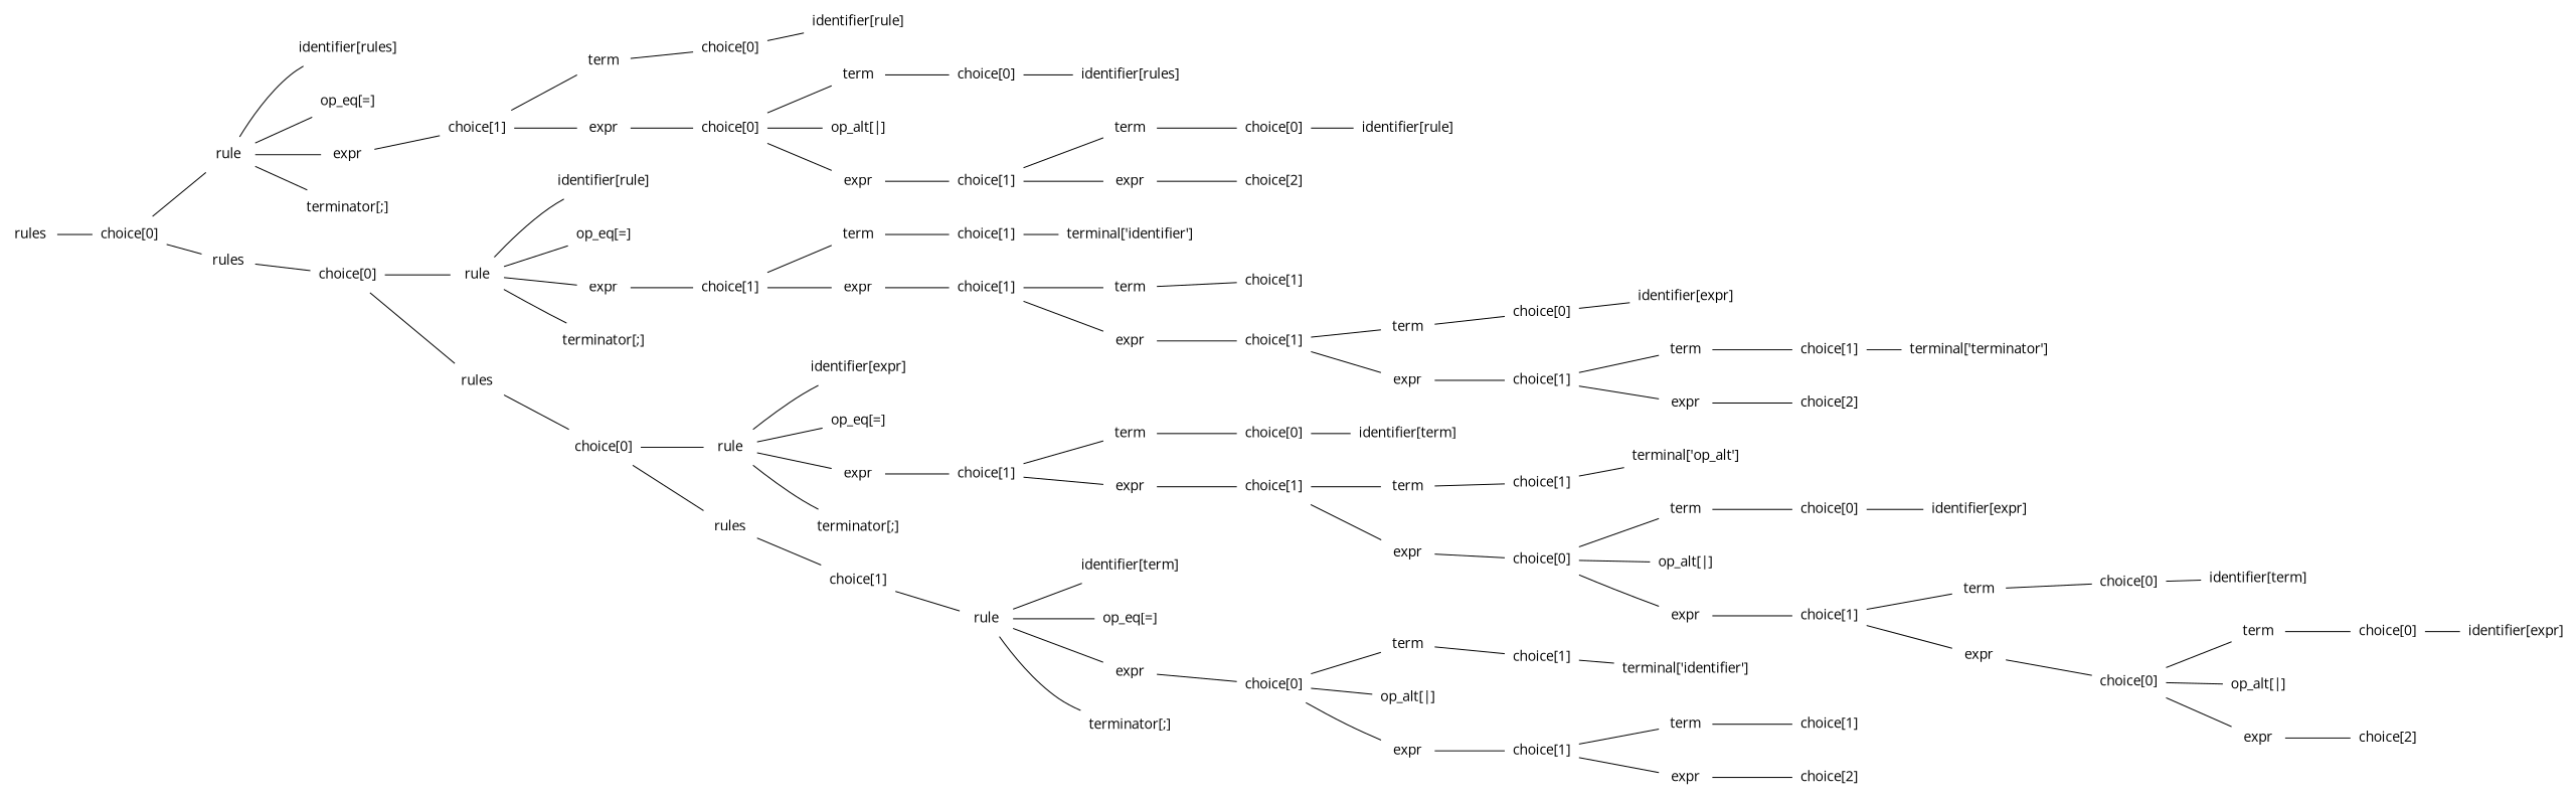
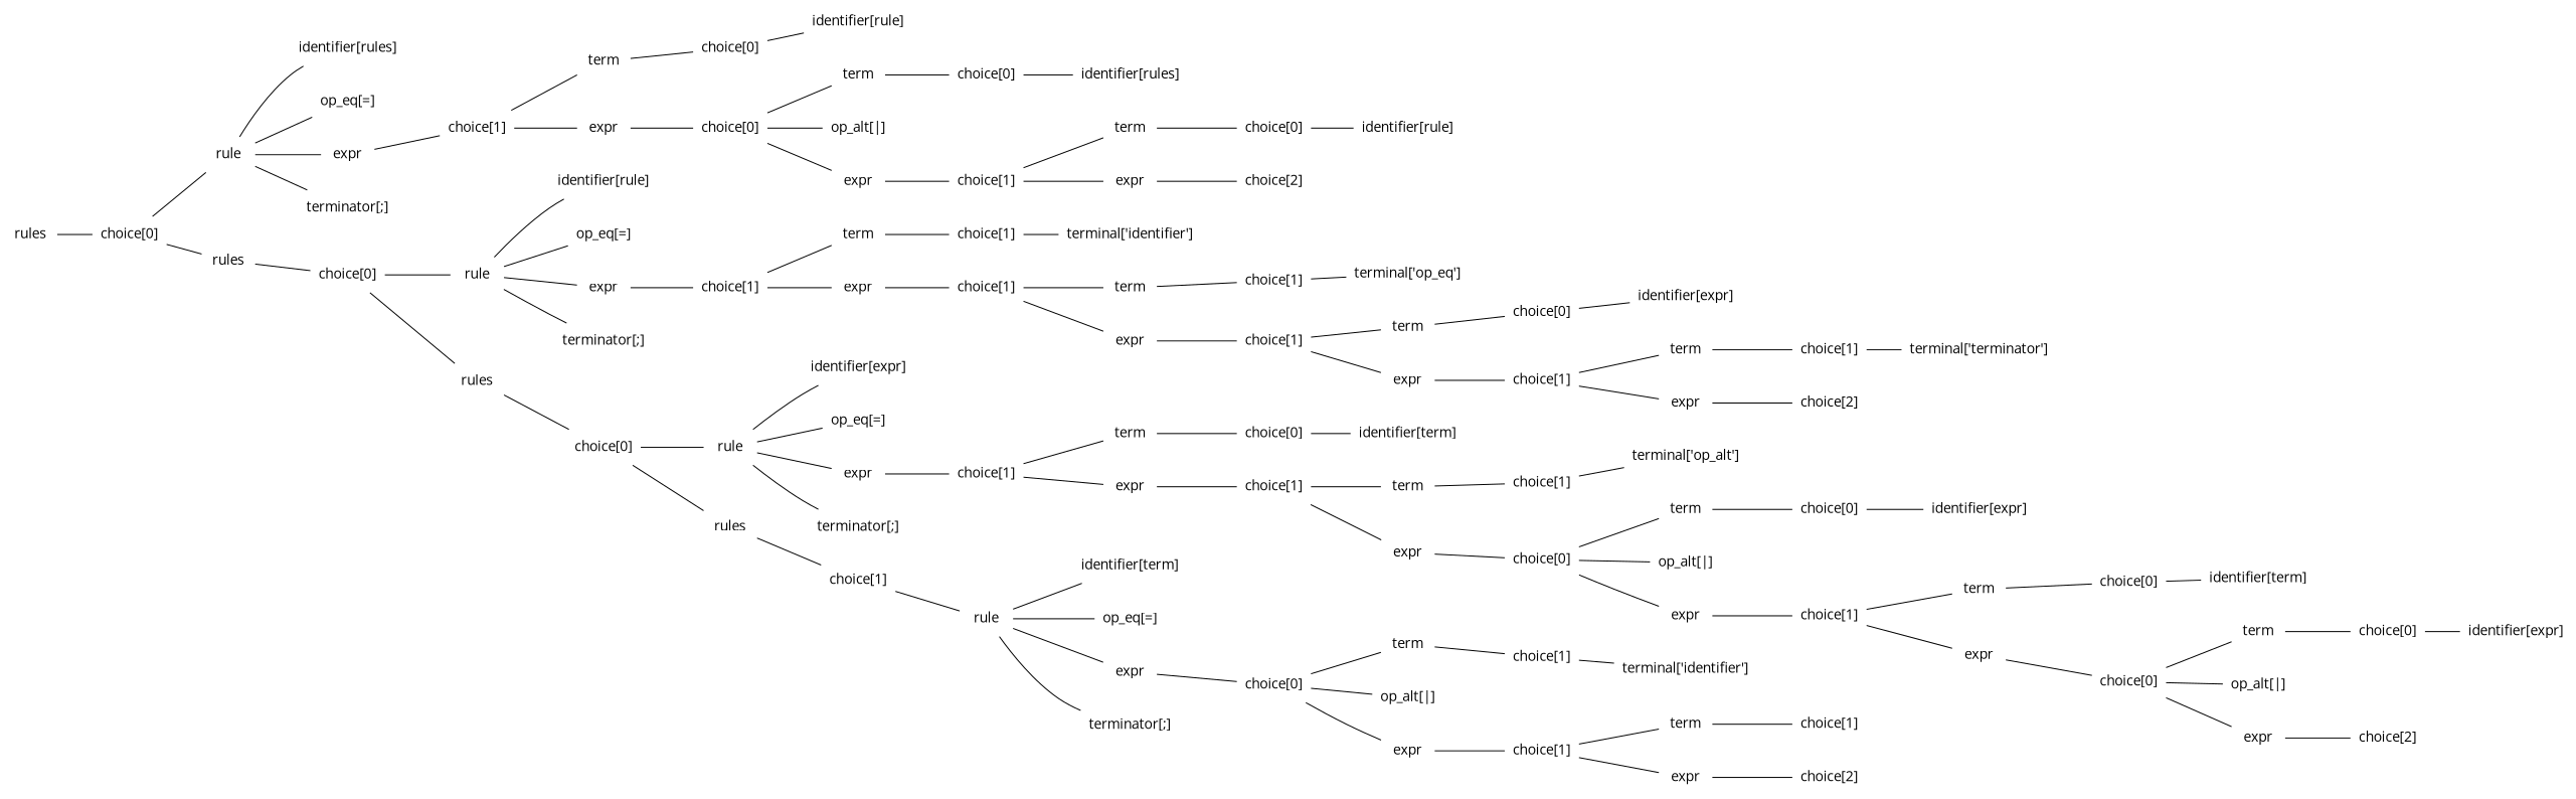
  digraph {
    fontname="Open Sans"
    ordering=out
    rankdir=LR
    node [fontname="Open Sans" shape=plaintext]
    edge [arrowhead=none fontname="Open Sans"]
    n1 [label=rules]
    n2 [label="choice[0]"]
    n3 [label=rule]
    n4 [label=rules]
    n5 [label="identifier[rules]"]
    n6 [label="op_eq[=]"]
    n7 [label=expr]
    n8 [label="terminator[;]"]
    n9 [label="choice[0]"]
    n10 [label="choice[1]"]
    n11 [label=rule]
    n12 [label=rules]
    n13 [label=term]
    n14 [label=expr]
    n15 [label="choice[0]"]
    n16 [label="choice[0]"]
    n17 [label="identifier[rule]"]
    n18 [label=term]
    n19 [label="op_alt[|]"]
    n20 [label=expr]
    n21 [label="choice[0]"]
    n22 [label="choice[1]"]
    n23 [label="identifier[rules]"]
    n24 [label=term]
    n25 [label=expr]
    n26 [label="choice[0]"]
    n27 [label="choice[2]"]
    n28 [label="identifier[rule]"]
    n29 [label="identifier[rule]"]
    n30 [label="op_eq[=]"]
    n31 [label=expr]
    n32 [label="terminator[;]"]
    n33 [label="choice[0]"]
    n34 [label="choice[1]"]
    n35 [label=rule]
    n36 [label=rules]
    n37 [label=term]
    n38 [label=expr]
    n39 [label="choice[1]"]
    n40 [label="choice[1]"]
    n41 [label="terminal['identifier']"]
    n42 [label=term]
    n43 [label=expr]
    n44 [label="choice[1]"]
    n45 [label="choice[1]"]
+   n46 [label="terminal['op_eq']"]
    n47 [label=term]
    n48 [label=expr]
    n49 [label="choice[0]"]
    n50 [label="choice[1]"]
    n51 [label="identifier[expr]"]
    n52 [label=term]
    n53 [label=expr]
    n54 [label="choice[1]"]
    n55 [label="choice[2]"]
    n56 [label="terminal['terminator']"]
    n57 [label="identifier[expr]"]
    n58 [label="op_eq[=]"]
    n59 [label=expr]
    n60 [label="terminator[;]"]
    n61 [label="choice[1]"]
    n62 [label="choice[1]"]
    n63 [label=rule]
    n64 [label=term]
    n65 [label=expr]
    n66 [label="choice[0]"]
    n67 [label="choice[1]"]
    n68 [label="identifier[term]"]
    n69 [label=term]
    n70 [label=expr]
    n71 [label="choice[1]"]
    n72 [label="choice[0]"]
    n73 [label="terminal['op_alt']"]
    n74 [label=term]
    n75 [label="op_alt[|]"]
    n76 [label=expr]
    n77 [label="choice[0]"]
    n78 [label="choice[1]"]
    n79 [label="identifier[expr]"]
    n80 [label=term]
    n81 [label=expr]
    n82 [label="choice[0]"]
    n83 [label="choice[0]"]
    n84 [label="identifier[term]"]
    n85 [label=term]
    n86 [label="op_alt[|]"]
    n87 [label=expr]
    n88 [label="choice[0]"]
    n89 [label="choice[2]"]
    n90 [label="identifier[expr]"]
    n91 [label="identifier[term]"]
    n92 [label="op_eq[=]"]
    n93 [label=expr]
    n94 [label="terminator[;]"]
    n95 [label="choice[0]"]
    n96 [label=term]
    n97 [label="op_alt[|]"]
    n98 [label=expr]
    n99 [label="choice[1]"]
    n100 [label="choice[1]"]
    n101 [label="terminal['identifier']"]
    n102 [label=term]
    n103 [label=expr]
    n104 [label="choice[1]"]
    n105 [label="choice[2]"]
    n1 -> n2
    n2 -> n3
    n2 -> n4
    n3 -> n5
    n3 -> n6
    n3 -> n7
    n3 -> n8
    n4 -> n9
    n7 -> n10
    n9 -> n11
    n9 -> n12
    n10 -> n13
    n10 -> n14
    n11 -> n29
    n11 -> n30
    n11 -> n31
    n11 -> n32
    n12 -> n33
    n13 -> n15
    n14 -> n16
    n15 -> n17
    n16 -> n18
    n16 -> n19
    n16 -> n20
    n18 -> n21
    n20 -> n22
    n21 -> n23
    n22 -> n24
    n22 -> n25
    n24 -> n26
    n25 -> n27
    n26 -> n28
    n31 -> n34
    n33 -> n35
    n33 -> n36
    n34 -> n37
    n34 -> n38
    n35 -> n57
    n35 -> n58
    n35 -> n59
    n35 -> n60
    n36 -> n61
    n37 -> n39
    n38 -> n40
    n39 -> n41
    n40 -> n42
    n40 -> n43
    n42 -> n44
    n43 -> n45
+   n44 -> n46
    n45 -> n47
    n45 -> n48
    n47 -> n49
    n48 -> n50
    n49 -> n51
    n50 -> n52
    n50 -> n53
    n52 -> n54
    n53 -> n55
    n54 -> n56
    n59 -> n62
    n61 -> n63
    n62 -> n64
    n62 -> n65
    n63 -> n91
    n63 -> n92
    n63 -> n93
    n63 -> n94
    n64 -> n66
    n65 -> n67
    n66 -> n68
    n67 -> n69
    n67 -> n70
    n69 -> n71
    n70 -> n72
    n71 -> n73
    n72 -> n74
    n72 -> n75
    n72 -> n76
    n74 -> n77
    n76 -> n78
    n77 -> n79
    n78 -> n80
    n78 -> n81
    n80 -> n82
    n81 -> n83
    n82 -> n84
    n83 -> n85
    n83 -> n86
    n83 -> n87
    n85 -> n88
    n87 -> n89
    n88 -> n90
    n93 -> n95
    n95 -> n96
    n95 -> n97
    n95 -> n98
    n96 -> n99
    n98 -> n100
    n99 -> n101
    n100 -> n102
    n100 -> n103
    n102 -> n104
    n103 -> n105
  }
